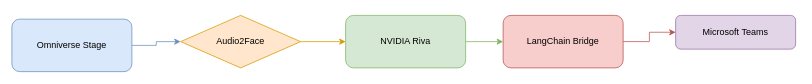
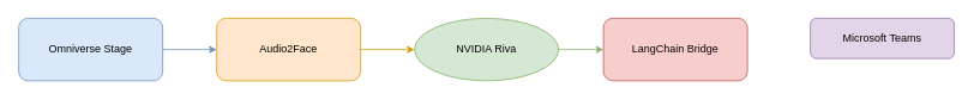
  <mxCell id="0" />
  <mxCell id="1" parent="0" />
- <mxCell id="2" value="Omniverse Stage" style="rounded=1;whiteSpace=wrap;html=1;fillColor=#dae8fc;strokeColor=#6c8ebf" vertex="1" parent="1"><mxGeometry x="15" y="25" width="160" height="70" as="geometry" /></mxCell>
- <mxCell id="3" value="Audio2Face" style="rhombus;whiteSpace=wrap;html=1;fillColor=#ffe6cc;strokeColor=#d79b00;" vertex="1" parent="1"><mxGeometry x="240" y="20" width="160" height="70" as="geometry" /></mxCell>
- <mxCell id="4" value="NVIDIA Riva" style="rounded=1;whiteSpace=wrap;html=1;fillColor=#d5e8d4;strokeColor=#82b366" vertex="1" parent="1"><mxGeometry x="460" y="20" width="160" height="70" as="geometry" /></mxCell>
+ <mxCell id="2" value="Omniverse Stage" style="rounded=1;whiteSpace=wrap;html=1;fillColor=#dae8fc;strokeColor=#6c8ebf" vertex="1" parent="1"><mxGeometry x="20" y="20" width="160" height="70" as="geometry" /></mxCell>
+ <mxCell id="3" value="Audio2Face" style="rounded=1;whiteSpace=wrap;html=1;fillColor=#ffe6cc;strokeColor=#d79b00" vertex="1" parent="1"><mxGeometry x="240" y="20" width="160" height="70" as="geometry" /></mxCell>
+ <mxCell id="4" value="NVIDIA Riva" style="ellipse;whiteSpace=wrap;html=1;fillColor=#d5e8d4;strokeColor=#82b366;" vertex="1" parent="1"><mxGeometry x="460" y="20" width="160" height="70" as="geometry" /></mxCell>
  <mxCell id="5" value="LangChain Bridge" style="rounded=1;whiteSpace=wrap;html=1;fillColor=#f8cecc;strokeColor=#b85450" vertex="1" parent="1"><mxGeometry x="670" y="20" width="160" height="70" as="geometry" /></mxCell>
  <mxCell id="6" value="Microsoft Teams" style="rounded=1;whiteSpace=wrap;html=1;fillColor=#e1d5e7;strokeColor=#9673a6" vertex="1" parent="1"><mxGeometry x="900" y="20" width="160" height="45" as="geometry" /></mxCell>
  <mxCell id="7" style="edgeStyle=orthogonalEdgeStyle;rounded=0;jettySize=auto;orthogonalLoop=1;strokeColor=#6c8ebf" edge="1" parent="1" source="2" target="3"><mxGeometry relative="1" as="geometry" /></mxCell>
  <mxCell id="8" style="edgeStyle=orthogonalEdgeStyle;rounded=0;jettySize=auto;orthogonalLoop=1;strokeColor=#d79b00" edge="1" parent="1" source="3" target="4"><mxGeometry relative="1" as="geometry" /></mxCell>
  <mxCell id="9" style="edgeStyle=orthogonalEdgeStyle;rounded=0;jettySize=auto;orthogonalLoop=1;strokeColor=#82b366" edge="1" parent="1" source="4" target="5"><mxGeometry relative="1" as="geometry" /></mxCell>
- <mxCell id="10" style="edgeStyle=orthogonalEdgeStyle;rounded=0;jettySize=auto;orthogonalLoop=1;strokeColor=#b85450" edge="1" parent="1" source="5" target="6"><mxGeometry relative="1" as="geometry" /></mxCell>
